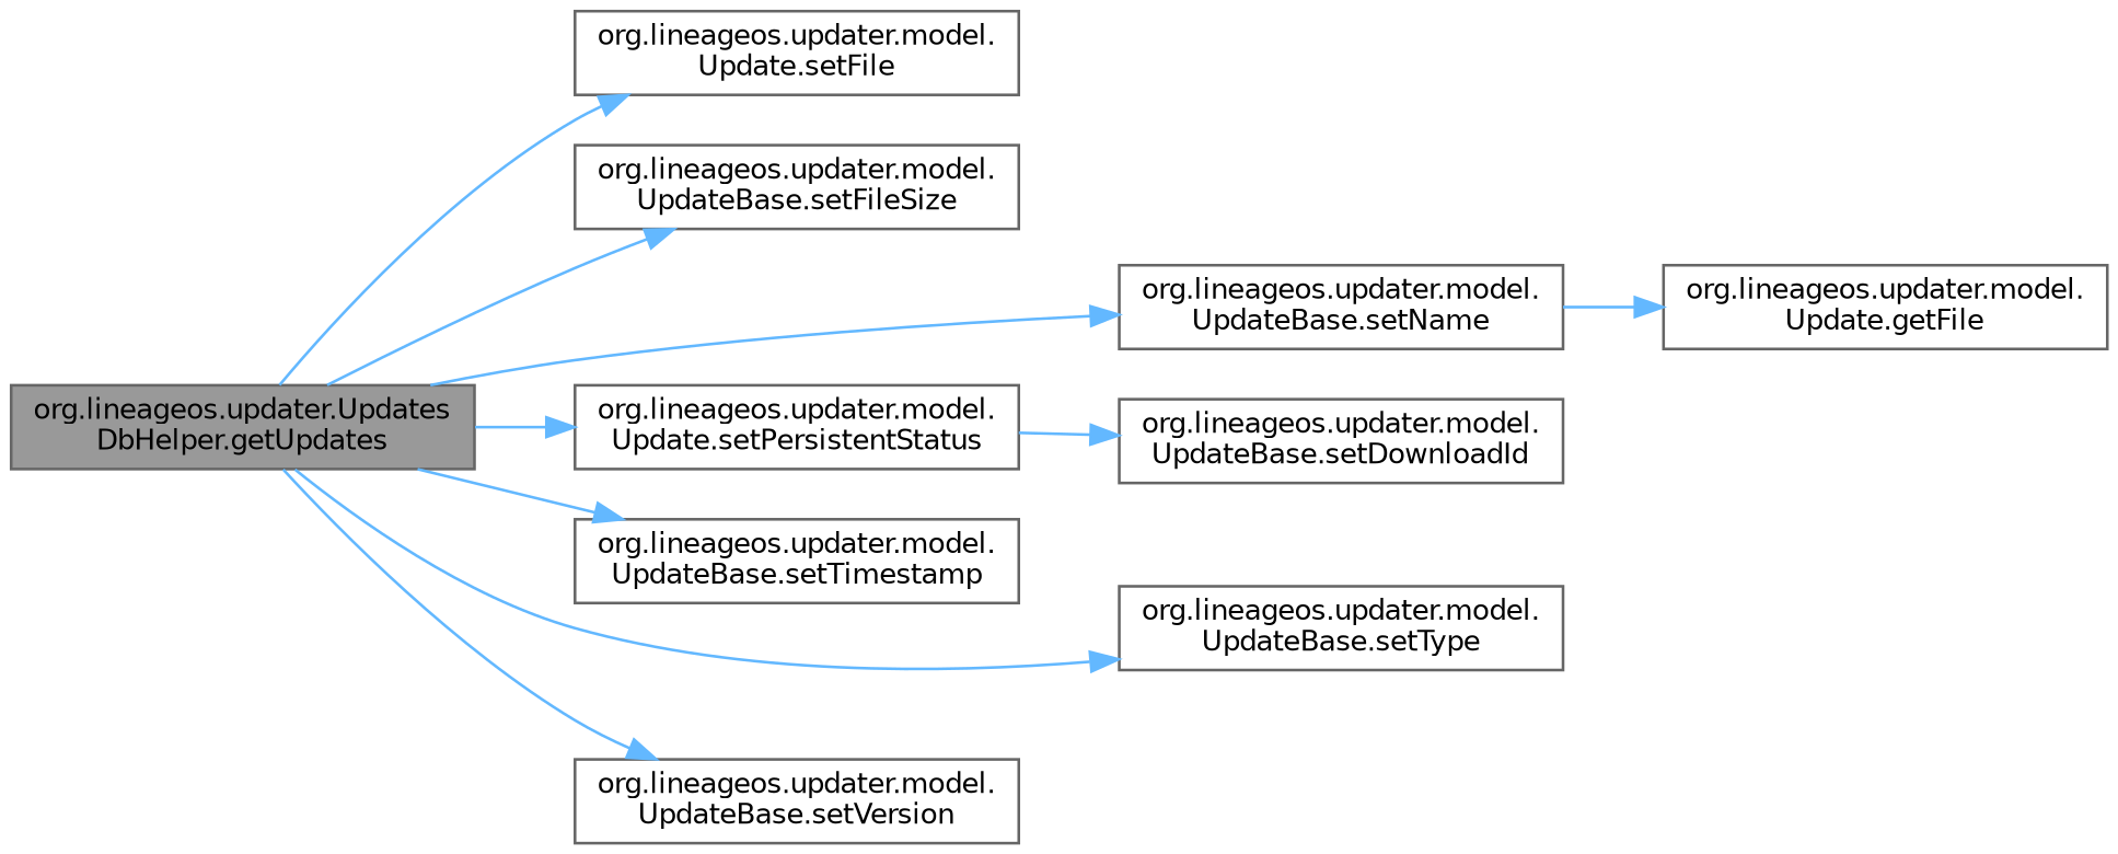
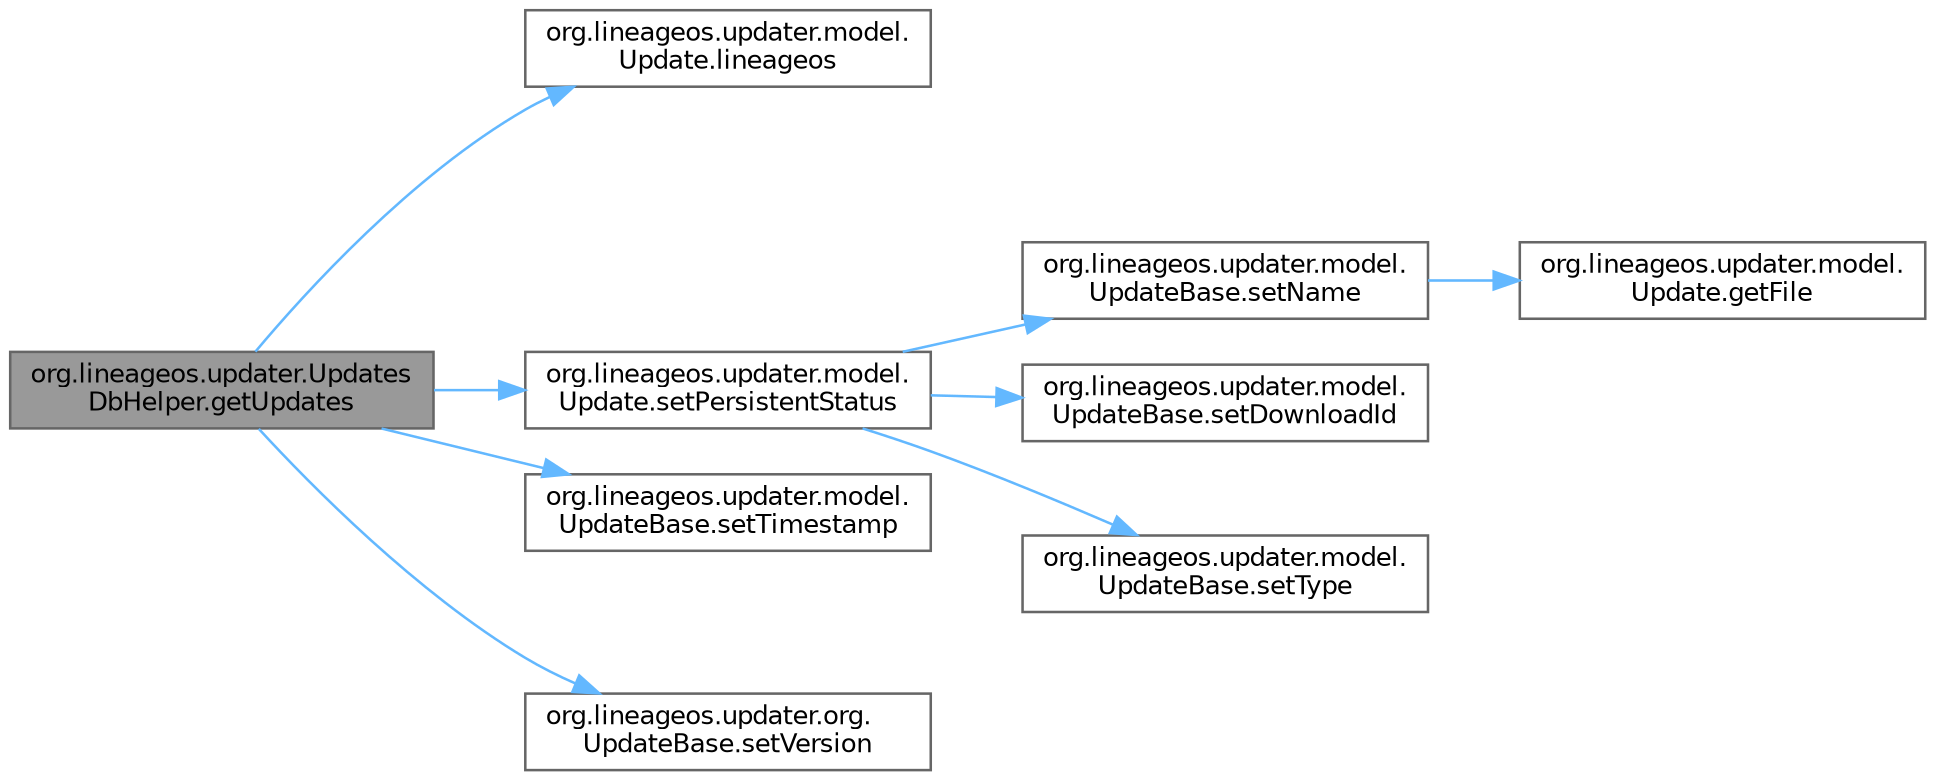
  digraph {
    rankdir=LR
    node [color=grey40 fillcolor=white fontname=Helvetica fontsize=10 shape=box style=filled]
    edge [color=steelblue1 fontname=Helvetica fontsize=10 labelfontname=Helvetica labelfontsize=10 style=solid]
    n1 [color=gray40 fillcolor=grey60 fontcolor=black height=0.2 label="org.lineageos.updater.Updates\lDbHelper.getUpdates" width=0.4]
-   n2 [height=0.2 label="org.lineageos.updater.model.\lUpdate.setFile" width=0.4]
-   n3 [height=0.2 label="org.lineageos.updater.model.\lUpdateBase.setFileSize" width=0.4]
+   n2 [height=0.2 label="org.lineageos.updater.model.\lUpdate.lineageos" width=0.4]
    n4 [height=0.2 label="org.lineageos.updater.model.\lUpdateBase.setName" width=0.4]
    n5 [height=0.2 label="org.lineageos.updater.model.\lUpdate.setPersistentStatus" width=0.4]
    n6 [height=0.2 label="org.lineageos.updater.model.\lUpdateBase.setTimestamp" width=0.4]
    n7 [height=0.2 label="org.lineageos.updater.model.\lUpdateBase.setType" width=0.4]
-   n8 [height=0.2 label="org.lineageos.updater.model.\lUpdateBase.setVersion" width=0.4]
+   n8 [height=0.2 label="org.lineageos.updater.org.\lUpdateBase.setVersion" width=0.4]
    n9 [height=0.2 label="org.lineageos.updater.model.\lUpdate.getFile" width=0.4]
    n10 [height=0.2 label="org.lineageos.updater.model.\lUpdateBase.setDownloadId" width=0.4]
    n1 -> n2
-   n1 -> n3
-   n1 -> n4
+   n5 -> n4
    n1 -> n5
    n1 -> n6
-   n1 -> n7
+   n5 -> n7
    n1 -> n8
    n4 -> n9
    n5 -> n10
  }
